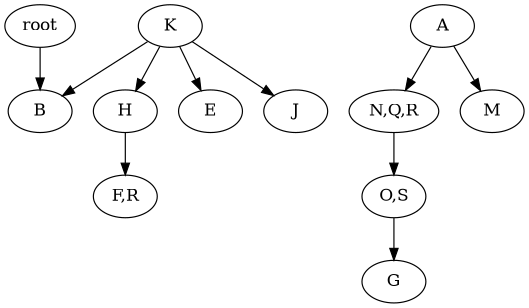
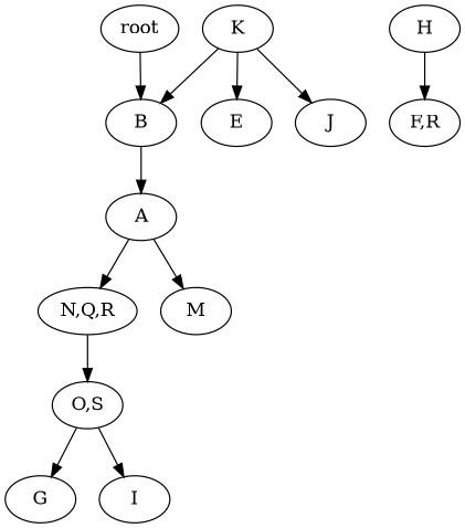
  strict digraph {
    n1 [label=root]
    n2 [label=B]
    n3 [label=A]
    n4 [label="N,Q,R"]
    n5 [label="O,S"]
    n6 [label=K]
    n7 [label=H]
    n8 [label=E]
    n9 [label=J]
    n10 [label=M]
    n11 [label=G]
+   n12 [label=I]
    n13 [label="F,R"]
    n1 -> n2
+   n2 -> n3
    n3 -> n4
    n3 -> n10
    n4 -> n5
    n5 -> n11
+   n5 -> n12
    n6 -> n2
-   n6 -> n7
    n6 -> n8
    n6 -> n9
    n7 -> n13
  }
